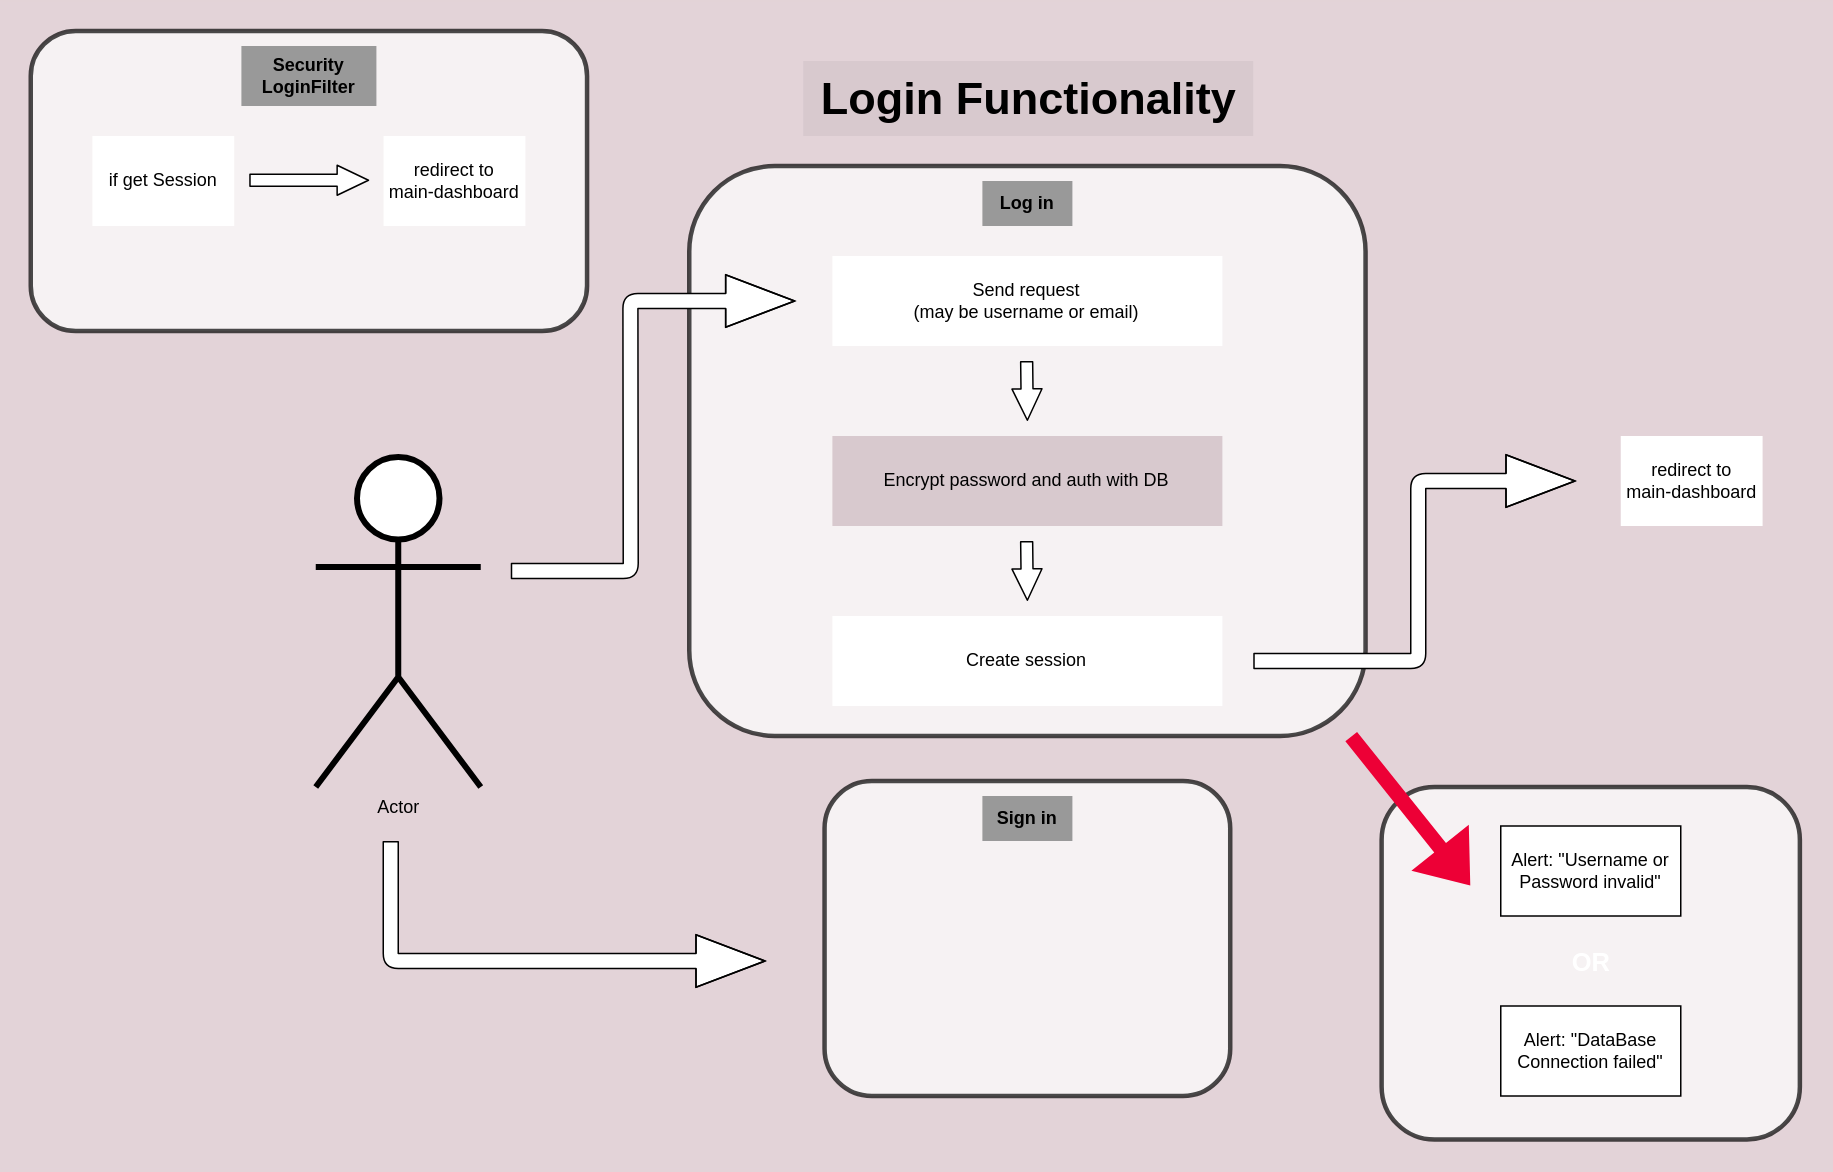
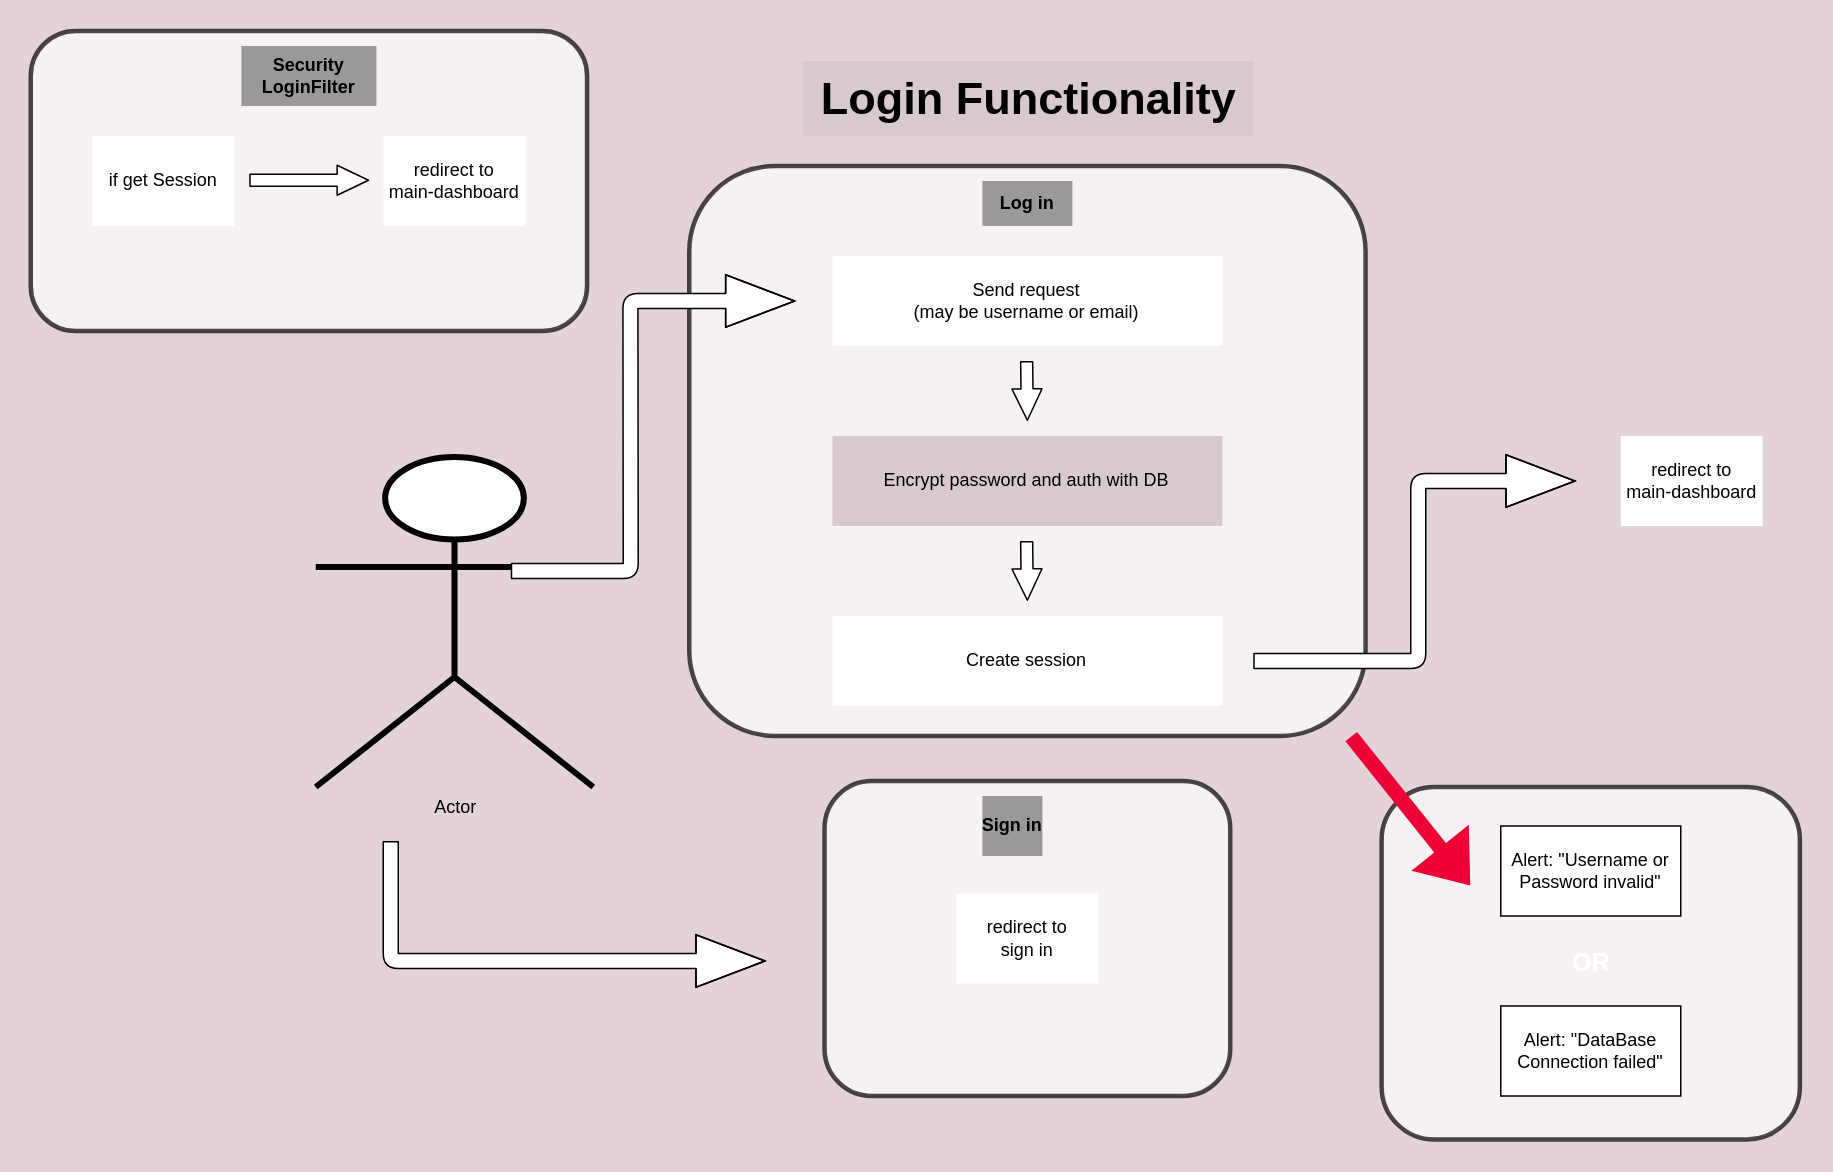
  <mxCell id="0" />
  <mxCell id="1" parent="0" />
  <mxCell id="2" value="" style="rounded=1;whiteSpace=wrap;html=1;shadow=0;strokeWidth=3;fontColor=#000000;opacity=70;" vertex="1" parent="1"><mxGeometry x="920.59" y="524" width="278.83" height="235" as="geometry" /></mxCell>
  <mxCell id="3" value="" style="rounded=1;whiteSpace=wrap;html=1;shadow=0;strokeWidth=3;fontColor=#000000;opacity=70;" parent="1" vertex="1"><mxGeometry x="459" y="110" width="450.87" height="380" as="geometry" /></mxCell>
  <mxCell id="4" value="&lt;font style=&quot;font-size: 30px;&quot; color=&quot;#000000&quot;&gt;Login Functionality&lt;br&gt;&lt;/font&gt;" style="text;html=1;align=center;verticalAlign=middle;resizable=0;points=[];autosize=1;strokeColor=none;fillColor=#d8c9ce;shadow=0;strokeWidth=3;fontStyle=1" parent="1" vertex="1"><mxGeometry x="535" y="40" width="300" height="50" as="geometry" /></mxCell>
- <mxCell id="5" value="Actor" style="shape=umlActor;verticalLabelPosition=bottom;verticalAlign=top;html=1;outlineConnect=0;strokeColor=#000000;strokeWidth=4;fontColor=#000000;" parent="1" vertex="1"><mxGeometry x="210" y="304" width="110" height="220" as="geometry" /></mxCell>
+ <mxCell id="5" value="Actor" style="shape=umlActor;verticalLabelPosition=bottom;verticalAlign=top;html=1;outlineConnect=0;strokeColor=#000000;strokeWidth=4;fontColor=#000000;" parent="1" vertex="1"><mxGeometry x="210" y="304" width="185" height="220" as="geometry" /></mxCell>
  <mxCell id="6" value="Send request&lt;br&gt;(may be username or email)" style="rounded=0;whiteSpace=wrap;html=1;strokeColor=none;strokeWidth=4;" parent="1" vertex="1"><mxGeometry x="554.43" y="170" width="260" height="60" as="geometry" /></mxCell>
  <mxCell id="7" value="" style="shape=flexArrow;endArrow=classic;html=1;fillColor=default;endWidth=11;endSize=6.63;width=8;" parent="1" edge="1"><mxGeometry width="50" height="50" relative="1" as="geometry"><mxPoint x="683.93" y="240" as="sourcePoint" /><mxPoint x="684.43" y="280" as="targetPoint" /></mxGeometry></mxCell>
  <mxCell id="8" value="" style="shape=flexArrow;endArrow=classic;html=1;fillColor=default;endWidth=11;endSize=6.63;width=8;" parent="1" edge="1"><mxGeometry width="50" height="50" relative="1" as="geometry"><mxPoint x="683.93" y="360" as="sourcePoint" /><mxPoint x="684.43" y="400" as="targetPoint" /></mxGeometry></mxCell>
  <mxCell id="9" value="Encrypt password and auth with DB" style="rounded=0;whiteSpace=wrap;html=1;strokeColor=none;strokeWidth=4;fillColor=#d8c9ce;" parent="1" vertex="1"><mxGeometry x="554.43" y="290" width="260" height="60" as="geometry" /></mxCell>
  <mxCell id="10" value="Create session" style="rounded=0;whiteSpace=wrap;html=1;strokeColor=none;strokeWidth=4;" parent="1" vertex="1"><mxGeometry x="554.43" y="410" width="260" height="60" as="geometry" /></mxCell>
  <mxCell id="11" value="&lt;b&gt;Log in&lt;br&gt;&lt;/b&gt;" style="text;html=1;align=center;verticalAlign=middle;resizable=0;points=[];autosize=1;strokeColor=none;fillColor=#999999;fontColor=#000000;labelBackgroundColor=none;labelBorderColor=none;" parent="1" vertex="1"><mxGeometry x="654.43" y="120" width="60" height="30" as="geometry" /></mxCell>
  <mxCell id="12" value="" style="rounded=1;whiteSpace=wrap;html=1;shadow=0;strokeWidth=3;fontColor=#000000;opacity=70;" parent="1" vertex="1"><mxGeometry x="20" y="20" width="370.87" height="200" as="geometry" /></mxCell>
  <mxCell id="13" value="&lt;b&gt;Security&lt;br&gt;LoginFilter&lt;br&gt;&lt;/b&gt;" style="text;html=1;align=center;verticalAlign=middle;resizable=0;points=[];autosize=1;strokeColor=none;fillColor=#999999;fontColor=#000000;labelBackgroundColor=none;labelBorderColor=none;" parent="1" vertex="1"><mxGeometry x="160.44" y="30" width="90" height="40" as="geometry" /></mxCell>
  <mxCell id="14" value="if get Session" style="rounded=0;whiteSpace=wrap;html=1;strokeColor=none;strokeWidth=4;" parent="1" vertex="1"><mxGeometry x="61.09" y="90" width="94.56" height="60" as="geometry" /></mxCell>
  <mxCell id="15" value="" style="shape=flexArrow;endArrow=classic;html=1;fillColor=default;endWidth=11;endSize=6.63;width=8;" parent="1" edge="1"><mxGeometry width="50" height="50" relative="1" as="geometry"><mxPoint x="165.65" y="119.5" as="sourcePoint" /><mxPoint x="245.65" y="119.5" as="targetPoint" /></mxGeometry></mxCell>
  <mxCell id="16" value="redirect to&lt;br&gt;main-dashboard" style="rounded=0;whiteSpace=wrap;html=1;strokeColor=none;strokeWidth=4;" parent="1" vertex="1"><mxGeometry x="255.21" y="90" width="94.56" height="60" as="geometry" /></mxCell>
  <mxCell id="17" value="" style="shape=flexArrow;endArrow=classic;html=1;fillColor=default;endWidth=24;endSize=15;" parent="1" edge="1"><mxGeometry width="50" height="50" relative="1" as="geometry"><mxPoint x="340" y="380" as="sourcePoint" /><mxPoint x="529.77" y="200" as="targetPoint" /><Array as="points"><mxPoint x="420" y="380" /><mxPoint x="419.77" y="200" /></Array></mxGeometry></mxCell>
  <mxCell id="18" value="" style="shape=flexArrow;endArrow=classic;html=1;fillColor=default;endWidth=24;endSize=15;" parent="1" edge="1"><mxGeometry width="50" height="50" relative="1" as="geometry"><mxPoint x="835" y="440" as="sourcePoint" /><mxPoint x="1050" y="320" as="targetPoint" /><Array as="points"><mxPoint x="945" y="440" /><mxPoint x="945" y="320" /></Array></mxGeometry></mxCell>
  <mxCell id="19" value="redirect to&lt;br&gt;main-dashboard" style="rounded=0;whiteSpace=wrap;html=1;strokeColor=none;strokeWidth=4;" parent="1" vertex="1"><mxGeometry x="1080" y="290" width="94.56" height="60" as="geometry" /></mxCell>
  <mxCell id="20" value="" style="shape=flexArrow;endArrow=classic;html=1;fillColor=default;endWidth=24;endSize=15;" parent="1" edge="1"><mxGeometry width="50" height="50" relative="1" as="geometry"><mxPoint x="260" y="560" as="sourcePoint" /><mxPoint x="510" y="640" as="targetPoint" /><Array as="points"><mxPoint x="260" y="640" /></Array></mxGeometry></mxCell>
  <mxCell id="21" value="" style="rounded=1;whiteSpace=wrap;html=1;shadow=0;strokeWidth=3;fontColor=#000000;opacity=70;" parent="1" vertex="1"><mxGeometry x="549.21" y="520" width="270.44" height="210" as="geometry" /></mxCell>
- <mxCell id="22" value="&lt;b&gt;Sign in&lt;br&gt;&lt;/b&gt;" style="text;html=1;align=center;verticalAlign=middle;resizable=0;points=[];autosize=1;strokeColor=none;fillColor=#999999;fontColor=#000000;labelBackgroundColor=none;labelBorderColor=none;" parent="1" vertex="1"><mxGeometry x="654.43" y="530" width="60" height="30" as="geometry" /></mxCell>
+ <mxCell id="22" value="&lt;b&gt;Sign in&lt;br&gt;&lt;/b&gt;" style="text;html=1;align=center;verticalAlign=middle;resizable=0;points=[];autosize=1;strokeColor=none;fillColor=#999999;fontColor=#000000;labelBackgroundColor=none;labelBorderColor=none;" parent="1" vertex="1"><mxGeometry x="654.43" y="530" width="40" height="40" as="geometry" /></mxCell>
+ <mxCell id="23" value="redirect to&lt;br&gt;sign in" style="rounded=0;whiteSpace=wrap;html=1;strokeColor=none;strokeWidth=4;" parent="1" vertex="1"><mxGeometry x="637.15" y="595" width="94.56" height="60" as="geometry" /></mxCell>
  <mxCell id="24" value="" style="shape=flexArrow;endArrow=classic;html=1;fillColor=#ED0036;strokeColor=none;endWidth=38;endSize=10.4;" edge="1" parent="1"><mxGeometry width="50" height="50" relative="1" as="geometry"><mxPoint x="900" y="490" as="sourcePoint" /><mxPoint x="980" y="590" as="targetPoint" /></mxGeometry></mxCell>
  <mxCell id="25" value="Alert: &quot;Username or Password invalid&quot;" style="rounded=0;whiteSpace=wrap;html=1;" vertex="1" parent="1"><mxGeometry x="1000" y="550" width="120" height="60" as="geometry" /></mxCell>
  <mxCell id="26" value="OR" style="text;html=1;align=center;verticalAlign=middle;resizable=0;points=[];autosize=1;strokeColor=none;fillColor=none;fontStyle=1;fontColor=#FFFFFF;fontSize=17;" vertex="1" parent="1"><mxGeometry x="1035" y="626.5" width="50" height="30" as="geometry" /></mxCell>
  <mxCell id="27" value="Alert: &quot;DataBase Connection failed&quot;" style="rounded=0;whiteSpace=wrap;html=1;" vertex="1" parent="1"><mxGeometry x="1000.01" y="670" width="120" height="60" as="geometry" /></mxCell>
